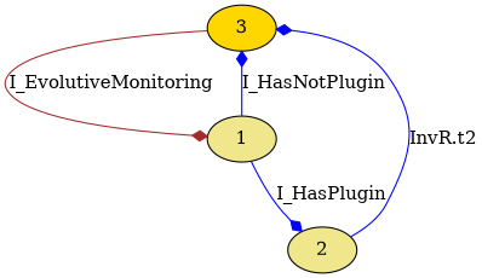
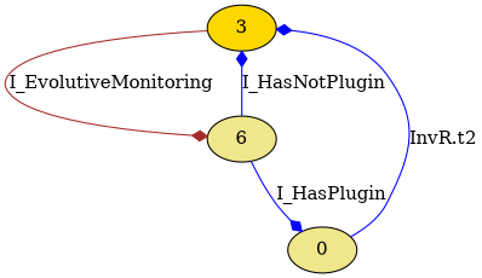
  digraph {
    node [fillcolor=khaki style=filled]
    edge [arrowhead=diamond color=blue]
    n1 [fillcolor=gold label=3]
-   1
-   2
+   1 [label=6]
+   2 [label=0]
    n1 -> 1 [color=brown label=I_EvolutiveMonitoring]
    1 -> n1 [label=I_HasNotPlugin]
    1 -> 2 [label=I_HasPlugin]
    2 -> n1 [label="InvR.t2"]
  }
